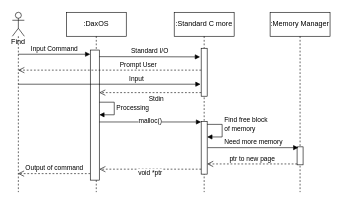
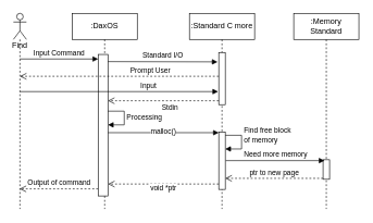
  <mxCell id="0" />
  <mxCell id="1" parent="0" />
  <mxCell id="2" value="Find" style="shape=umlLifeline;participant=umlActor;perimeter=lifelinePerimeter;whiteSpace=wrap;html=1;container=1;collapsible=0;recursiveResize=0;verticalAlign=top;spacingTop=36;outlineConnect=0;" parent="1" vertex="1"><mxGeometry x="20" y="20" width="20" height="300" as="geometry" /></mxCell>
  <mxCell id="3" value=":DaxOS" style="shape=umlLifeline;perimeter=lifelinePerimeter;whiteSpace=wrap;html=1;container=1;collapsible=0;recursiveResize=0;outlineConnect=0;" parent="1" vertex="1"><mxGeometry x="110" y="20" width="100" height="300" as="geometry" /></mxCell>
  <mxCell id="4" value=":Standard C more" style="shape=umlLifeline;perimeter=lifelinePerimeter;whiteSpace=wrap;html=1;container=1;collapsible=0;recursiveResize=0;outlineConnect=0;" parent="1" vertex="1"><mxGeometry x="290" y="20" width="100" height="300" as="geometry" /></mxCell>
  <mxCell id="5" value="" style="html=1;points=[];perimeter=orthogonalPerimeter;" parent="4" vertex="1"><mxGeometry x="45" y="182" width="10" height="88" as="geometry" /></mxCell>
- <mxCell id="6" value=":Memory Manager" style="shape=umlLifeline;perimeter=lifelinePerimeter;whiteSpace=wrap;html=1;container=1;collapsible=0;recursiveResize=0;outlineConnect=0;" parent="1" vertex="1"><mxGeometry x="450" y="20" width="100" height="300" as="geometry" /></mxCell>
+ <mxCell id="6" value=":Memory Standard" style="shape=umlLifeline;perimeter=lifelinePerimeter;whiteSpace=wrap;html=1;container=1;collapsible=0;recursiveResize=0;outlineConnect=0;" parent="1" vertex="1"><mxGeometry x="450" y="20" width="100" height="300" as="geometry" /></mxCell>
  <mxCell id="7" value="" style="html=1;points=[];perimeter=orthogonalPerimeter;" parent="6" vertex="1"><mxGeometry x="45" y="224.5" width="10" height="30" as="geometry" /></mxCell>
  <mxCell id="8" value="Input Command" style="html=1;verticalAlign=bottom;endArrow=block;entryX=0;entryY=0;" parent="1" edge="1"><mxGeometry relative="1" as="geometry"><mxPoint x="29.929" y="90" as="sourcePoint" /><mxPoint x="150" y="90" as="targetPoint" /></mxGeometry></mxCell>
  <mxCell id="9" value="Output of command" style="html=1;verticalAlign=bottom;endArrow=open;dashed=1;endSize=8;exitX=0;exitY=0.95;" parent="1" source="10" target="2" edge="1"><mxGeometry relative="1" as="geometry"><mxPoint x="29.929" y="273" as="targetPoint" /></mxGeometry></mxCell>
  <mxCell id="10" value="" style="html=1;points=[];perimeter=orthogonalPerimeter;" parent="1" vertex="1"><mxGeometry x="150" y="83" width="15" height="217" as="geometry" /></mxCell>
  <mxCell id="11" value="" style="html=1;points=[];perimeter=orthogonalPerimeter;" parent="1" vertex="1"><mxGeometry x="335" y="80" width="10" height="80" as="geometry" /></mxCell>
  <mxCell id="12" value="Prompt User" style="html=1;verticalAlign=bottom;endArrow=open;dashed=1;endSize=8;exitX=0;exitY=0.95;" parent="1" edge="1"><mxGeometry x="-0.312" relative="1" as="geometry"><mxPoint x="29.929" y="116.5" as="targetPoint" /><mxPoint x="335" y="116.5" as="sourcePoint" /><mxPoint as="offset" /></mxGeometry></mxCell>
  <mxCell id="13" value="Stdin" style="html=1;verticalAlign=bottom;endArrow=open;dashed=1;endSize=8;exitX=0;exitY=0.95;" parent="1" edge="1"><mxGeometry x="-0.118" y="20" relative="1" as="geometry"><mxPoint x="165" y="154" as="targetPoint" /><mxPoint x="335" y="154" as="sourcePoint" /><mxPoint as="offset" /></mxGeometry></mxCell>
  <mxCell id="14" value="Processing" style="edgeStyle=orthogonalEdgeStyle;html=1;align=left;spacingLeft=2;endArrow=block;rounded=0;" parent="1" edge="1"><mxGeometry x="-0.015" relative="1" as="geometry"><mxPoint x="165" y="170" as="sourcePoint" /><Array as="points"><mxPoint x="190" y="170" /><mxPoint x="190" y="191" /></Array><mxPoint x="165" y="191" as="targetPoint" /><mxPoint as="offset" /></mxGeometry></mxCell>
  <mxCell id="15" value="void *ptr" style="html=1;verticalAlign=bottom;endArrow=open;dashed=1;endSize=8;entryX=1.01;entryY=0.948;entryDx=0;entryDy=0;entryPerimeter=0;" parent="1" edge="1"><mxGeometry x="-0.003" y="15" relative="1" as="geometry"><mxPoint x="165.15" y="281.716" as="targetPoint" /><mxPoint x="335" y="281.716" as="sourcePoint" /><mxPoint as="offset" /></mxGeometry></mxCell>
  <mxCell id="16" value="malloc()" style="html=1;verticalAlign=bottom;endArrow=block;entryX=0;entryY=0;" parent="1" edge="1"><mxGeometry y="-7" relative="1" as="geometry"><mxPoint x="165" y="203" as="sourcePoint" /><mxPoint x="335" y="203" as="targetPoint" /><mxPoint as="offset" /></mxGeometry></mxCell>
  <mxCell id="17" value="Find free block&lt;br&gt;of memory" style="edgeStyle=orthogonalEdgeStyle;html=1;align=left;spacingLeft=2;endArrow=block;rounded=0;" parent="1" edge="1"><mxGeometry x="-0.295" relative="1" as="geometry"><mxPoint x="345" y="207" as="sourcePoint" /><Array as="points"><mxPoint x="370" y="207" /><mxPoint x="370" y="228" /></Array><mxPoint x="345" y="228" as="targetPoint" /><mxPoint as="offset" /></mxGeometry></mxCell>
  <mxCell id="18" value="Need more memory" style="html=1;verticalAlign=bottom;endArrow=block;entryX=0.214;entryY=0.045;exitX=1.071;exitY=0.498;exitDx=0;exitDy=0;exitPerimeter=0;entryDx=0;entryDy=0;entryPerimeter=0;" parent="1" source="5" target="7" edge="1"><mxGeometry relative="1" as="geometry"><mxPoint x="350" y="245" as="sourcePoint" /></mxGeometry></mxCell>
  <mxCell id="19" value="ptr to new page" style="html=1;verticalAlign=bottom;endArrow=open;dashed=1;endSize=8;exitX=0;exitY=0.95;" parent="1" source="7" target="5" edge="1"><mxGeometry relative="1" as="geometry"><mxPoint x="385" y="273.5" as="targetPoint" /></mxGeometry></mxCell>
  <mxCell id="20" value="Standard I/O" style="html=1;verticalAlign=bottom;endArrow=block;entryX=-0.186;entryY=0.18;entryDx=0;entryDy=0;entryPerimeter=0;" parent="1" target="11" edge="1"><mxGeometry relative="1" as="geometry"><mxPoint x="164.999" y="94" as="sourcePoint" /><mxPoint x="330" y="94" as="targetPoint" /></mxGeometry></mxCell>
  <mxCell id="21" value="Input" style="html=1;verticalAlign=bottom;endArrow=block;exitX=0.496;exitY=0.4;exitDx=0;exitDy=0;exitPerimeter=0;" parent="1" source="2" edge="1"><mxGeometry x="0.293" relative="1" as="geometry"><mxPoint x="29.929" y="138" as="sourcePoint" /><mxPoint x="334" y="140" as="targetPoint" /><mxPoint as="offset" /></mxGeometry></mxCell>
